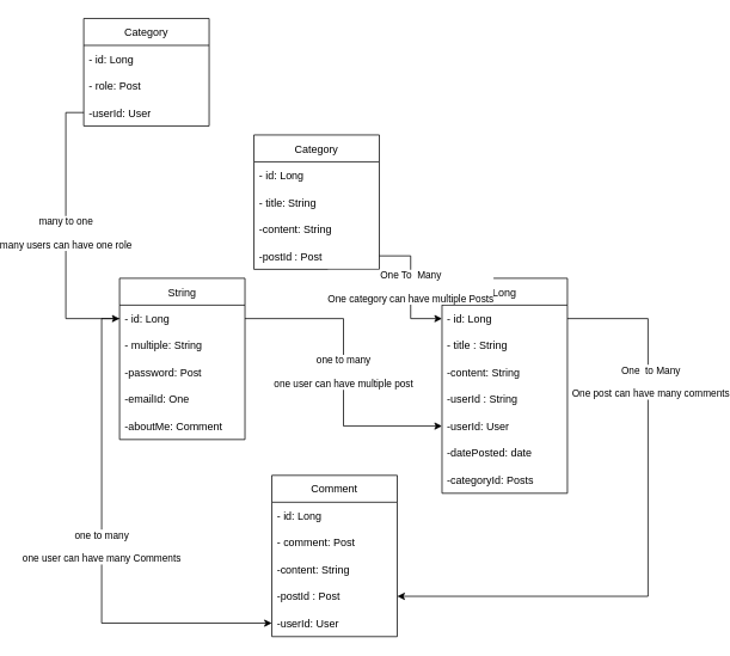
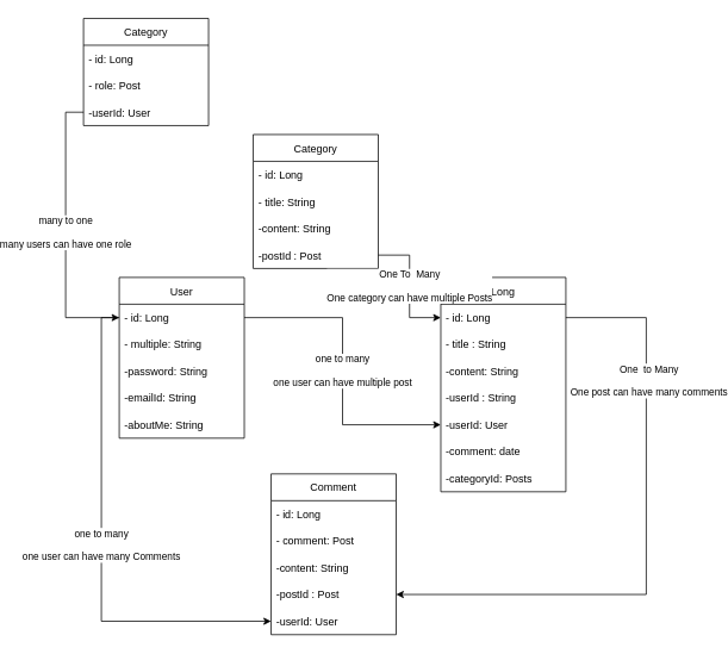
  <mxCell id="0" />
  <mxCell id="1" parent="0" />
- <mxCell id="2" value="String" style="swimlane;fontStyle=0;childLayout=stackLayout;horizontal=1;startSize=30;horizontalStack=0;resizeParent=1;resizeParentMax=0;resizeLast=0;collapsible=1;marginBottom=0;" vertex="1" parent="1"><mxGeometry x="60" y="310" width="140" height="180" as="geometry" /></mxCell>
+ <mxCell id="2" value="User" style="swimlane;fontStyle=0;childLayout=stackLayout;horizontal=1;startSize=30;horizontalStack=0;resizeParent=1;resizeParentMax=0;resizeLast=0;collapsible=1;marginBottom=0;" vertex="1" parent="1"><mxGeometry x="60" y="310" width="140" height="180" as="geometry" /></mxCell>
  <mxCell id="3" value="- id: Long" style="text;strokeColor=none;fillColor=none;align=left;verticalAlign=middle;spacingLeft=4;spacingRight=4;overflow=hidden;points=[[0,0.5],[1,0.5]];portConstraint=eastwest;rotatable=0;" vertex="1" parent="2"><mxGeometry y="30" width="140" height="30" as="geometry" /></mxCell>
  <mxCell id="4" value="- multiple: String" style="text;strokeColor=none;fillColor=none;align=left;verticalAlign=middle;spacingLeft=4;spacingRight=4;overflow=hidden;points=[[0,0.5],[1,0.5]];portConstraint=eastwest;rotatable=0;" vertex="1" parent="2"><mxGeometry y="60" width="140" height="30" as="geometry" /></mxCell>
- <mxCell id="5" value="-password: Post" style="text;strokeColor=none;fillColor=none;align=left;verticalAlign=middle;spacingLeft=4;spacingRight=4;overflow=hidden;points=[[0,0.5],[1,0.5]];portConstraint=eastwest;rotatable=0;" vertex="1" parent="2"><mxGeometry y="90" width="140" height="30" as="geometry" /></mxCell>
- <mxCell id="6" value="-emailId: One" style="text;strokeColor=none;fillColor=none;align=left;verticalAlign=middle;spacingLeft=4;spacingRight=4;overflow=hidden;points=[[0,0.5],[1,0.5]];portConstraint=eastwest;rotatable=0;" vertex="1" parent="2"><mxGeometry y="120" width="140" height="30" as="geometry" /></mxCell>
- <mxCell id="7" value="-aboutMe: Comment" style="text;strokeColor=none;fillColor=none;align=left;verticalAlign=middle;spacingLeft=4;spacingRight=4;overflow=hidden;points=[[0,0.5],[1,0.5]];portConstraint=eastwest;rotatable=0;" vertex="1" parent="2"><mxGeometry y="150" width="140" height="30" as="geometry" /></mxCell>
+ <mxCell id="5" value="-password: String" style="text;strokeColor=none;fillColor=none;align=left;verticalAlign=middle;spacingLeft=4;spacingRight=4;overflow=hidden;points=[[0,0.5],[1,0.5]];portConstraint=eastwest;rotatable=0;" vertex="1" parent="2"><mxGeometry y="90" width="140" height="30" as="geometry" /></mxCell>
+ <mxCell id="6" value="-emailId: String" style="text;strokeColor=none;fillColor=none;align=left;verticalAlign=middle;spacingLeft=4;spacingRight=4;overflow=hidden;points=[[0,0.5],[1,0.5]];portConstraint=eastwest;rotatable=0;" vertex="1" parent="2"><mxGeometry y="120" width="140" height="30" as="geometry" /></mxCell>
+ <mxCell id="7" value="-aboutMe: String" style="text;strokeColor=none;fillColor=none;align=left;verticalAlign=middle;spacingLeft=4;spacingRight=4;overflow=hidden;points=[[0,0.5],[1,0.5]];portConstraint=eastwest;rotatable=0;" vertex="1" parent="2"><mxGeometry y="150" width="140" height="30" as="geometry" /></mxCell>
  <mxCell id="8" value="Long" style="swimlane;fontStyle=0;childLayout=stackLayout;horizontal=1;startSize=30;horizontalStack=0;resizeParent=1;resizeParentMax=0;resizeLast=0;collapsible=1;marginBottom=0;" vertex="1" parent="1"><mxGeometry x="420" y="310" width="140" height="240" as="geometry" /></mxCell>
  <mxCell id="9" value="- id: Long" style="text;strokeColor=none;fillColor=none;align=left;verticalAlign=middle;spacingLeft=4;spacingRight=4;overflow=hidden;points=[[0,0.5],[1,0.5]];portConstraint=eastwest;rotatable=0;" vertex="1" parent="8"><mxGeometry y="30" width="140" height="30" as="geometry" /></mxCell>
  <mxCell id="10" value="- title : String" style="text;strokeColor=none;fillColor=none;align=left;verticalAlign=middle;spacingLeft=4;spacingRight=4;overflow=hidden;points=[[0,0.5],[1,0.5]];portConstraint=eastwest;rotatable=0;" vertex="1" parent="8"><mxGeometry y="60" width="140" height="30" as="geometry" /></mxCell>
  <mxCell id="11" value="-content: String" style="text;strokeColor=none;fillColor=none;align=left;verticalAlign=middle;spacingLeft=4;spacingRight=4;overflow=hidden;points=[[0,0.5],[1,0.5]];portConstraint=eastwest;rotatable=0;" vertex="1" parent="8"><mxGeometry y="90" width="140" height="30" as="geometry" /></mxCell>
  <mxCell id="12" value="-userId : String" style="text;strokeColor=none;fillColor=none;align=left;verticalAlign=middle;spacingLeft=4;spacingRight=4;overflow=hidden;points=[[0,0.5],[1,0.5]];portConstraint=eastwest;rotatable=0;" vertex="1" parent="8"><mxGeometry y="120" width="140" height="30" as="geometry" /></mxCell>
  <mxCell id="13" value="-userId: User" style="text;strokeColor=none;fillColor=none;align=left;verticalAlign=middle;spacingLeft=4;spacingRight=4;overflow=hidden;points=[[0,0.5],[1,0.5]];portConstraint=eastwest;rotatable=0;" vertex="1" parent="8"><mxGeometry y="150" width="140" height="30" as="geometry" /></mxCell>
- <mxCell id="14" value="-datePosted: date" style="text;strokeColor=none;fillColor=none;align=left;verticalAlign=middle;spacingLeft=4;spacingRight=4;overflow=hidden;points=[[0,0.5],[1,0.5]];portConstraint=eastwest;rotatable=0;" vertex="1" parent="8"><mxGeometry y="180" width="140" height="30" as="geometry" /></mxCell>
+ <mxCell id="14" value="-comment: date" style="text;strokeColor=none;fillColor=none;align=left;verticalAlign=middle;spacingLeft=4;spacingRight=4;overflow=hidden;points=[[0,0.5],[1,0.5]];portConstraint=eastwest;rotatable=0;" vertex="1" parent="8"><mxGeometry y="180" width="140" height="30" as="geometry" /></mxCell>
  <mxCell id="15" value="-categoryId: Posts" style="text;strokeColor=none;fillColor=none;align=left;verticalAlign=middle;spacingLeft=4;spacingRight=4;overflow=hidden;points=[[0,0.5],[1,0.5]];portConstraint=eastwest;rotatable=0;" vertex="1" parent="8"><mxGeometry y="210" width="140" height="30" as="geometry" /></mxCell>
  <mxCell id="16" value="one to many&lt;br&gt;&lt;br&gt;one user can have multiple post" style="edgeStyle=orthogonalEdgeStyle;rounded=0;orthogonalLoop=1;jettySize=auto;html=1;exitX=1;exitY=0.5;exitDx=0;exitDy=0;entryX=0;entryY=0.5;entryDx=0;entryDy=0;" edge="1" parent="1" source="3" target="13"><mxGeometry relative="1" as="geometry" /></mxCell>
  <mxCell id="17" value="Comment" style="swimlane;fontStyle=0;childLayout=stackLayout;horizontal=1;startSize=30;horizontalStack=0;resizeParent=1;resizeParentMax=0;resizeLast=0;collapsible=1;marginBottom=0;" vertex="1" parent="1"><mxGeometry x="230" y="530" width="140" height="180" as="geometry" /></mxCell>
  <mxCell id="18" value="- id: Long" style="text;strokeColor=none;fillColor=none;align=left;verticalAlign=middle;spacingLeft=4;spacingRight=4;overflow=hidden;points=[[0,0.5],[1,0.5]];portConstraint=eastwest;rotatable=0;" vertex="1" parent="17"><mxGeometry y="30" width="140" height="30" as="geometry" /></mxCell>
  <mxCell id="19" value="- comment: Post" style="text;strokeColor=none;fillColor=none;align=left;verticalAlign=middle;spacingLeft=4;spacingRight=4;overflow=hidden;points=[[0,0.5],[1,0.5]];portConstraint=eastwest;rotatable=0;" vertex="1" parent="17"><mxGeometry y="60" width="140" height="30" as="geometry" /></mxCell>
  <mxCell id="20" value="-content: String" style="text;strokeColor=none;fillColor=none;align=left;verticalAlign=middle;spacingLeft=4;spacingRight=4;overflow=hidden;points=[[0,0.5],[1,0.5]];portConstraint=eastwest;rotatable=0;" vertex="1" parent="17"><mxGeometry y="90" width="140" height="30" as="geometry" /></mxCell>
  <mxCell id="21" value="-postId : Post" style="text;strokeColor=none;fillColor=none;align=left;verticalAlign=middle;spacingLeft=4;spacingRight=4;overflow=hidden;points=[[0,0.5],[1,0.5]];portConstraint=eastwest;rotatable=0;" vertex="1" parent="17"><mxGeometry y="120" width="140" height="30" as="geometry" /></mxCell>
  <mxCell id="22" value="-userId: User" style="text;strokeColor=none;fillColor=none;align=left;verticalAlign=middle;spacingLeft=4;spacingRight=4;overflow=hidden;points=[[0,0.5],[1,0.5]];portConstraint=eastwest;rotatable=0;" vertex="1" parent="17"><mxGeometry y="150" width="140" height="30" as="geometry" /></mxCell>
  <mxCell id="23" value="one to many&lt;br&gt;&lt;br&gt;one user can have many Comments" style="edgeStyle=orthogonalEdgeStyle;rounded=0;orthogonalLoop=1;jettySize=auto;html=1;exitX=0;exitY=0.5;exitDx=0;exitDy=0;entryX=0;entryY=0.5;entryDx=0;entryDy=0;" edge="1" parent="1" source="3" target="22"><mxGeometry relative="1" as="geometry" /></mxCell>
  <mxCell id="24" style="edgeStyle=orthogonalEdgeStyle;rounded=0;orthogonalLoop=1;jettySize=auto;html=1;exitX=1;exitY=0.5;exitDx=0;exitDy=0;entryX=1;entryY=0.5;entryDx=0;entryDy=0;" edge="1" parent="1" source="9" target="21"><mxGeometry relative="1" as="geometry"><Array as="points"><mxPoint x="650" y="355" /><mxPoint x="650" y="665" /></Array></mxGeometry></mxCell>
  <mxCell id="25" value="One&amp;nbsp; to Many&lt;br&gt;&lt;br&gt;One post can have many comments" style="edgeLabel;html=1;align=center;verticalAlign=middle;resizable=0;points=[];" vertex="1" connectable="0" parent="24"><mxGeometry x="-0.529" y="2" relative="1" as="geometry"><mxPoint as="offset" /></mxGeometry></mxCell>
  <mxCell id="26" value="Category" style="swimlane;fontStyle=0;childLayout=stackLayout;horizontal=1;startSize=30;horizontalStack=0;resizeParent=1;resizeParentMax=0;resizeLast=0;collapsible=1;marginBottom=0;" vertex="1" parent="1"><mxGeometry x="210" y="150" width="140" height="150" as="geometry" /></mxCell>
  <mxCell id="27" value="- id: Long" style="text;strokeColor=none;fillColor=none;align=left;verticalAlign=middle;spacingLeft=4;spacingRight=4;overflow=hidden;points=[[0,0.5],[1,0.5]];portConstraint=eastwest;rotatable=0;" vertex="1" parent="26"><mxGeometry y="30" width="140" height="30" as="geometry" /></mxCell>
  <mxCell id="28" value="- title: String" style="text;strokeColor=none;fillColor=none;align=left;verticalAlign=middle;spacingLeft=4;spacingRight=4;overflow=hidden;points=[[0,0.5],[1,0.5]];portConstraint=eastwest;rotatable=0;" vertex="1" parent="26"><mxGeometry y="60" width="140" height="30" as="geometry" /></mxCell>
  <mxCell id="29" value="-content: String" style="text;strokeColor=none;fillColor=none;align=left;verticalAlign=middle;spacingLeft=4;spacingRight=4;overflow=hidden;points=[[0,0.5],[1,0.5]];portConstraint=eastwest;rotatable=0;" vertex="1" parent="26"><mxGeometry y="90" width="140" height="30" as="geometry" /></mxCell>
  <mxCell id="30" value="-postId : Post" style="text;strokeColor=none;fillColor=none;align=left;verticalAlign=middle;spacingLeft=4;spacingRight=4;overflow=hidden;points=[[0,0.5],[1,0.5]];portConstraint=eastwest;rotatable=0;" vertex="1" parent="26"><mxGeometry y="120" width="140" height="30" as="geometry" /></mxCell>
  <mxCell id="31" value="One To&amp;nbsp; Many&lt;br&gt;&lt;br&gt;One category can have multiple Posts" style="edgeStyle=orthogonalEdgeStyle;rounded=0;orthogonalLoop=1;jettySize=auto;html=1;exitX=1;exitY=0.5;exitDx=0;exitDy=0;entryX=0;entryY=0.5;entryDx=0;entryDy=0;" edge="1" parent="1" source="30" target="9"><mxGeometry relative="1" as="geometry" /></mxCell>
  <mxCell id="32" value="Category" style="swimlane;fontStyle=0;childLayout=stackLayout;horizontal=1;startSize=30;horizontalStack=0;resizeParent=1;resizeParentMax=0;resizeLast=0;collapsible=1;marginBottom=0;" vertex="1" parent="1"><mxGeometry x="20" y="20" width="140" height="120" as="geometry" /></mxCell>
  <mxCell id="33" value="- id: Long" style="text;strokeColor=none;fillColor=none;align=left;verticalAlign=middle;spacingLeft=4;spacingRight=4;overflow=hidden;points=[[0,0.5],[1,0.5]];portConstraint=eastwest;rotatable=0;" vertex="1" parent="32"><mxGeometry y="30" width="140" height="30" as="geometry" /></mxCell>
  <mxCell id="34" value="- role: Post" style="text;strokeColor=none;fillColor=none;align=left;verticalAlign=middle;spacingLeft=4;spacingRight=4;overflow=hidden;points=[[0,0.5],[1,0.5]];portConstraint=eastwest;rotatable=0;" vertex="1" parent="32"><mxGeometry y="60" width="140" height="30" as="geometry" /></mxCell>
  <mxCell id="35" value="-userId: User" style="text;strokeColor=none;fillColor=none;align=left;verticalAlign=middle;spacingLeft=4;spacingRight=4;overflow=hidden;points=[[0,0.5],[1,0.5]];portConstraint=eastwest;rotatable=0;" vertex="1" parent="32"><mxGeometry y="90" width="140" height="30" as="geometry" /></mxCell>
  <mxCell id="36" value="many to one&lt;br&gt;&lt;br&gt;many users can have one role" style="edgeStyle=orthogonalEdgeStyle;rounded=0;orthogonalLoop=1;jettySize=auto;html=1;exitX=0;exitY=0.5;exitDx=0;exitDy=0;entryX=0;entryY=0.5;entryDx=0;entryDy=0;" edge="1" parent="1" source="35" target="3"><mxGeometry relative="1" as="geometry" /></mxCell>
